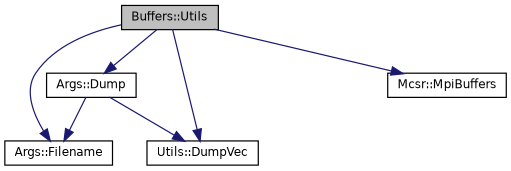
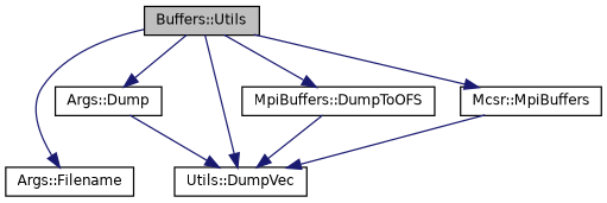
  digraph {
    rankdir=TB
    node [color=black fillcolor=white fontname=Helvetica fontsize=10 shape=record style=filled]
    edge [color=midnightblue fontname=Helvetica fontsize=10 labelfontname=Helvetica labelfontsize=10 style=solid]
    n1 [fillcolor=grey75 fontcolor=black height=0.2 label="Buffers::Utils" width=0.4]
    n2 [height=0.2 label="Args::Filename" width=0.4]
    n3 [height=0.2 label="Utils::DumpVec" width=0.4]
    n4 [height=0.2 label="Args::Dump" width=0.4]
+   n5 [height=0.2 label="MpiBuffers::DumpToOFS" width=0.4]
    n6 [height=0.2 label="Mcsr::MpiBuffers" width=0.4]
    n1 -> n2
    n1 -> n3
    n1 -> n4
+   n1 -> n5
    n1 -> n6
-   n4 -> n2
    n4 -> n3
+   n5 -> n3
+   n6 -> n3
  }
